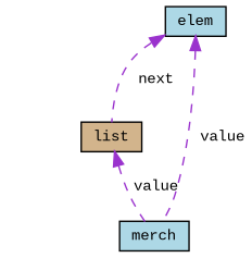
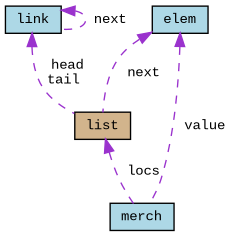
  digraph {
    fontname="Liberation Mono"
    node [color=black fillcolor=lightblue fontname="Liberation Mono" fontsize=10 shape=record style=filled]
    edge [color=darkorchid3 dir=back fontname="Liberation Mono" fontsize=10 labelfontname=Helvetica labelfontsize=10 style=dashed]
    n1 [fontcolor=black height=0.2 label=merch width=0.4]
    n2 [fillcolor=tan height=0.2 label=list width=0.4]
+   n3 [height=0.2 label=link width=0.4]
    n4 [height=0.2 label=elem width=0.4]
-   n2 -> n1 [label=" value"]
+   n2 -> n1 [label=" locs"]
+   n3 -> n2 [label=" head\ntail"]
+   n3 -> n3 [label=" next"]
    n4 -> n1 [label=" value"]
    n4 -> n2 [label=" next"]
  }
